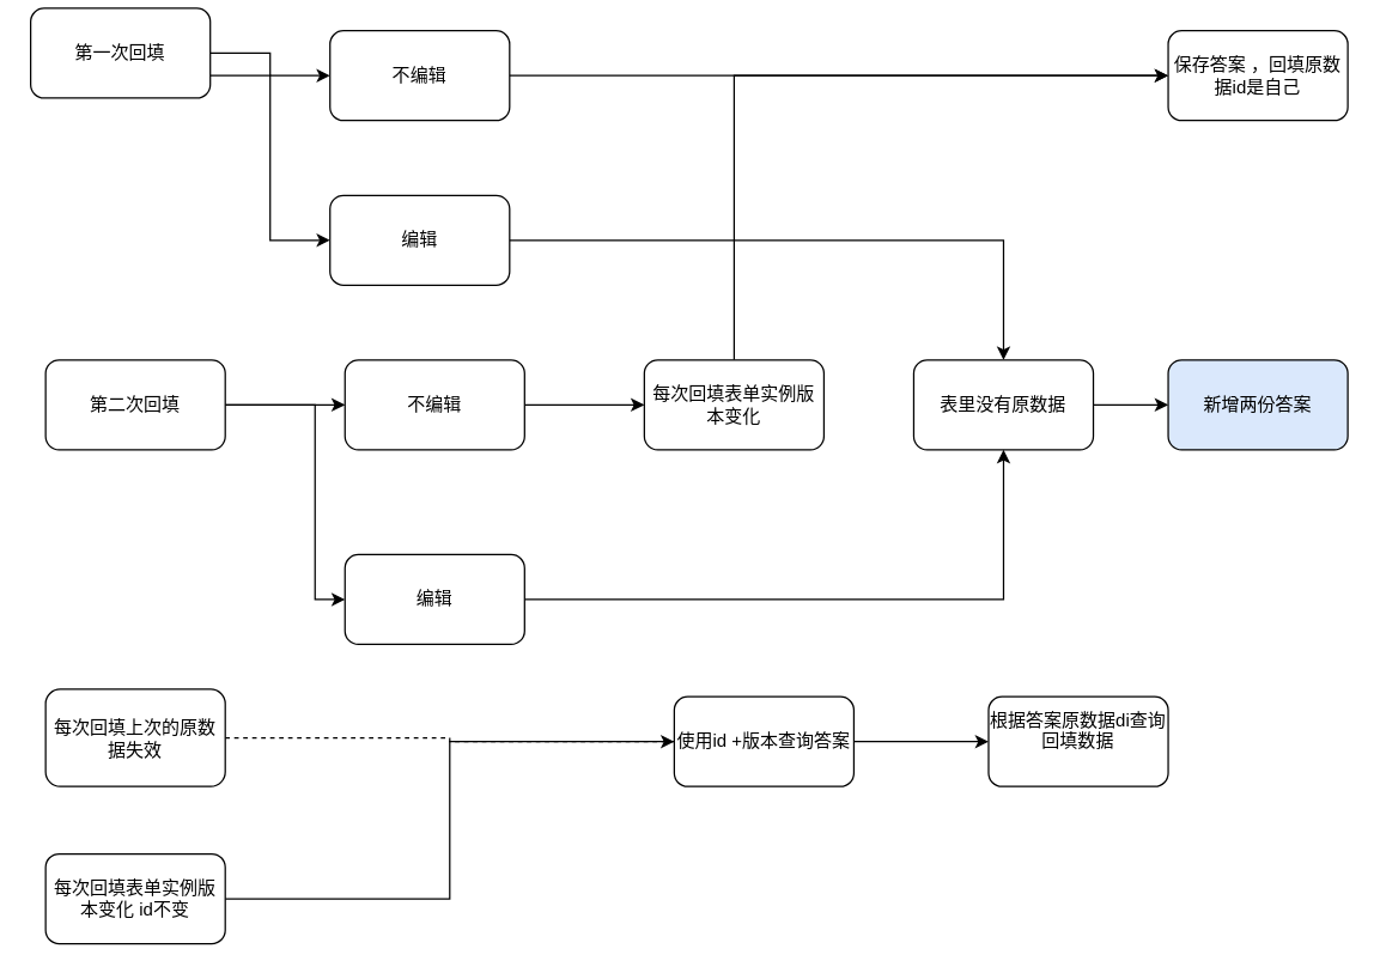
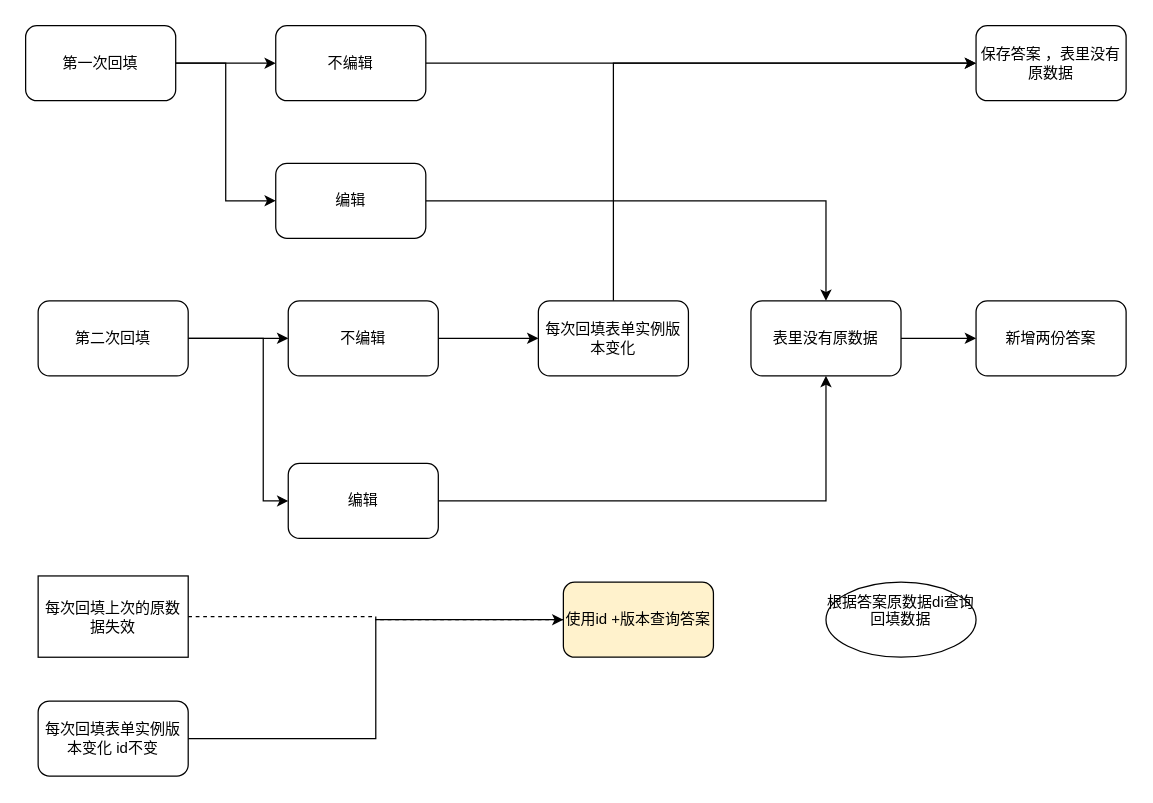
  <mxCell id="0" />
  <mxCell id="1" parent="0" />
  <mxCell id="2" value="" style="edgeStyle=orthogonalEdgeStyle;rounded=0;orthogonalLoop=1;jettySize=auto;html=1;" parent="1" source="4" target="6" edge="1"><mxGeometry relative="1" as="geometry" /></mxCell>
  <mxCell id="3" value="" style="edgeStyle=orthogonalEdgeStyle;rounded=0;orthogonalLoop=1;jettySize=auto;html=1;" parent="1" source="4" target="9" edge="1"><mxGeometry relative="1" as="geometry"><Array as="points"><mxPoint x="180" y="50" /><mxPoint x="180" y="160" /></Array></mxGeometry></mxCell>
- <mxCell id="4" value="第一次回填" style="rounded=1;whiteSpace=wrap;html=1;" parent="1" vertex="1"><mxGeometry x="20" y="5" width="120" height="60" as="geometry" /></mxCell>
+ <mxCell id="4" value="第一次回填" style="rounded=1;whiteSpace=wrap;html=1;" parent="1" vertex="1"><mxGeometry x="20" y="20" width="120" height="60" as="geometry" /></mxCell>
  <mxCell id="5" value="" style="edgeStyle=orthogonalEdgeStyle;rounded=0;orthogonalLoop=1;jettySize=auto;html=1;" parent="1" source="6" target="7" edge="1"><mxGeometry relative="1" as="geometry" /></mxCell>
  <mxCell id="6" value="不编辑" style="whiteSpace=wrap;html=1;rounded=1;" parent="1" vertex="1"><mxGeometry x="220" y="20" width="120" height="60" as="geometry" /></mxCell>
- <mxCell id="7" value="保存答案 ，回填原数据id是自己" style="whiteSpace=wrap;html=1;rounded=1;" parent="1" vertex="1"><mxGeometry x="780" y="20" width="120" height="60" as="geometry" /></mxCell>
+ <mxCell id="7" value="保存答案 ，表里没有原数据" style="whiteSpace=wrap;html=1;rounded=1;" parent="1" vertex="1"><mxGeometry x="780" y="20" width="120" height="60" as="geometry" /></mxCell>
  <mxCell id="8" value="" style="edgeStyle=orthogonalEdgeStyle;rounded=0;orthogonalLoop=1;jettySize=auto;html=1;" parent="1" source="9" target="11" edge="1"><mxGeometry relative="1" as="geometry" /></mxCell>
  <mxCell id="9" value="编辑" style="rounded=1;whiteSpace=wrap;html=1;" parent="1" vertex="1"><mxGeometry x="220" y="130" width="120" height="60" as="geometry" /></mxCell>
  <mxCell id="10" value="" style="edgeStyle=orthogonalEdgeStyle;rounded=0;orthogonalLoop=1;jettySize=auto;html=1;" parent="1" source="11" target="12" edge="1"><mxGeometry relative="1" as="geometry" /></mxCell>
- <mxCell id="11" value="表里没有原数据" style="rounded=1;whiteSpace=wrap;html=1;" parent="1" vertex="1"><mxGeometry x="610" y="240" width="120" height="60" as="geometry" /></mxCell>
- <mxCell id="12" value="新增两份答案" style="whiteSpace=wrap;html=1;rounded=1;fillColor=#dae8fc;" parent="1" vertex="1"><mxGeometry x="780" y="240" width="120" height="60" as="geometry" /></mxCell>
+ <mxCell id="11" value="表里没有原数据" style="rounded=1;whiteSpace=wrap;html=1;" parent="1" vertex="1"><mxGeometry x="600" y="240" width="120" height="60" as="geometry" /></mxCell>
+ <mxCell id="12" value="新增两份答案" style="whiteSpace=wrap;html=1;rounded=1;" parent="1" vertex="1"><mxGeometry x="780" y="240" width="120" height="60" as="geometry" /></mxCell>
  <mxCell id="13" value="" style="edgeStyle=orthogonalEdgeStyle;rounded=0;orthogonalLoop=1;jettySize=auto;html=1;" parent="1" source="15" target="17" edge="1"><mxGeometry relative="1" as="geometry" /></mxCell>
  <mxCell id="14" value="" style="edgeStyle=orthogonalEdgeStyle;rounded=0;orthogonalLoop=1;jettySize=auto;html=1;" parent="1" source="15" target="21" edge="1"><mxGeometry relative="1" as="geometry"><Array as="points"><mxPoint x="210" y="270" /><mxPoint x="210" y="400" /></Array></mxGeometry></mxCell>
  <mxCell id="15" value="第二次回填" style="rounded=1;whiteSpace=wrap;html=1;" parent="1" vertex="1"><mxGeometry x="30" y="240" width="120" height="60" as="geometry" /></mxCell>
  <mxCell id="16" value="" style="edgeStyle=orthogonalEdgeStyle;rounded=0;orthogonalLoop=1;jettySize=auto;html=1;" parent="1" source="17" target="19" edge="1"><mxGeometry relative="1" as="geometry" /></mxCell>
  <mxCell id="17" value="不编辑" style="whiteSpace=wrap;html=1;rounded=1;" parent="1" vertex="1"><mxGeometry x="230" y="240" width="120" height="60" as="geometry" /></mxCell>
  <mxCell id="18" style="edgeStyle=orthogonalEdgeStyle;rounded=0;orthogonalLoop=1;jettySize=auto;html=1;exitX=0.5;exitY=0;exitDx=0;exitDy=0;entryX=0;entryY=0.5;entryDx=0;entryDy=0;" edge="1" parent="1" source="19" target="7"><mxGeometry relative="1" as="geometry" /></mxCell>
  <mxCell id="19" value="每次回填表单实例版本变化" style="whiteSpace=wrap;html=1;rounded=1;" parent="1" vertex="1"><mxGeometry x="430" y="240" width="120" height="60" as="geometry" /></mxCell>
  <mxCell id="20" style="edgeStyle=orthogonalEdgeStyle;rounded=0;orthogonalLoop=1;jettySize=auto;html=1;exitX=1;exitY=0.5;exitDx=0;exitDy=0;" parent="1" source="21" target="11" edge="1"><mxGeometry relative="1" as="geometry"><mxPoint x="470" y="200" as="targetPoint" /></mxGeometry></mxCell>
  <mxCell id="21" value="编辑" style="whiteSpace=wrap;html=1;rounded=1;" parent="1" vertex="1"><mxGeometry x="230" y="370" width="120" height="60" as="geometry" /></mxCell>
  <mxCell id="22" value="" style="edgeStyle=orthogonalEdgeStyle;rounded=0;orthogonalLoop=1;jettySize=auto;html=1;dashed=1;" parent="1" source="23" target="27" edge="1"><mxGeometry relative="1" as="geometry" /></mxCell>
- <mxCell id="23" value="每次回填上次的原数据失效" style="rounded=1;whiteSpace=wrap;html=1;" parent="1" vertex="1"><mxGeometry x="30" y="460" width="120" height="65" as="geometry" /></mxCell>
+ <mxCell id="23" value="每次回填上次的原数据失效" style="whiteSpace=wrap;html=1;rounded=0;" parent="1" vertex="1"><mxGeometry x="30" y="460" width="120" height="65" as="geometry" /></mxCell>
  <mxCell id="24" style="edgeStyle=orthogonalEdgeStyle;rounded=0;orthogonalLoop=1;jettySize=auto;html=1;exitX=1;exitY=0.5;exitDx=0;exitDy=0;entryX=0;entryY=0.5;entryDx=0;entryDy=0;endArrow=none;" parent="1" source="25" target="27" edge="1"><mxGeometry relative="1" as="geometry" /></mxCell>
- <mxCell id="25" value="每次回填表单实例版本变化 id不变" style="rounded=1;whiteSpace=wrap;html=1;" parent="1" vertex="1"><mxGeometry x="30" y="570" width="120" height="60" as="geometry" /></mxCell>
- <mxCell id="26" value="" style="edgeStyle=orthogonalEdgeStyle;rounded=0;orthogonalLoop=1;jettySize=auto;html=1;" parent="1" source="27" target="28" edge="1"><mxGeometry relative="1" as="geometry" /></mxCell>
- <mxCell id="27" value="使用id +版本查询答案" style="whiteSpace=wrap;html=1;rounded=1;" parent="1" vertex="1"><mxGeometry x="450" y="465" width="120" height="60" as="geometry" /></mxCell>
- <mxCell id="28" value="根据答案原数据di查询回填数据&lt;div&gt;&lt;br&gt;&lt;/div&gt;" style="whiteSpace=wrap;html=1;rounded=1;" parent="1" vertex="1"><mxGeometry x="660" y="465" width="120" height="60" as="geometry" /></mxCell>
+ <mxCell id="25" value="每次回填表单实例版本变化 id不变" style="rounded=1;whiteSpace=wrap;html=1;" parent="1" vertex="1"><mxGeometry x="30" y="560" width="120" height="60" as="geometry" /></mxCell>
+ <mxCell id="27" value="使用id +版本查询答案" style="whiteSpace=wrap;html=1;rounded=1;fillColor=#fff2cc;" parent="1" vertex="1"><mxGeometry x="450" y="465" width="120" height="60" as="geometry" /></mxCell>
+ <mxCell id="28" value="根据答案原数据di查询回填数据&lt;div&gt;&lt;br&gt;&lt;/div&gt;" style="ellipse;whiteSpace=wrap;html=1;" parent="1" vertex="1"><mxGeometry x="660" y="465" width="120" height="60" as="geometry" /></mxCell>
